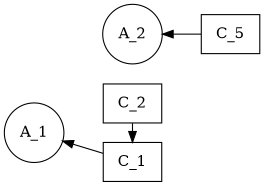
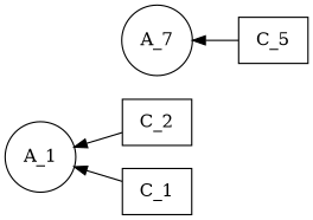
  digraph {
    rankdir=LR
    node [shape=box]
    A_1 [shape=circle]
    C_1
    C_2
    n4 [label=C_5]
-   A_2 [shape=circle]
+   A_2 [shape=circle label=A_7]
    subgraph sub_1 {
      rank=source
      A_1
    }
    subgraph sub_2 {
      rank=same
      C_1
      C_2
    }
    subgraph sub_3 {
      rank=sink
      n4
    }
    C_1 -> A_1
-   C_2 -> C_1
+   C_2 -> A_1
    n4 -> A_2
  }
